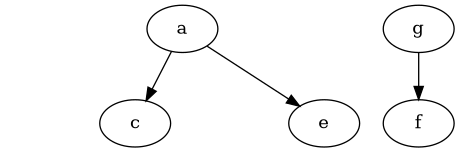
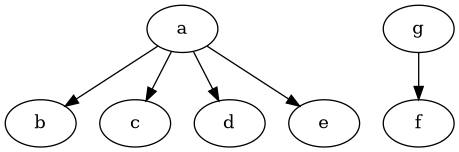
  digraph {
    node [Weight=1]
    edge [Weight=2]
+   b [Weight=3]
    a
    c [Weight=2]
+   d
    e
    f [Weight=4]
    g
+   a -> b
    a -> c [Weight=1]
+   a -> d [Weight=3]
    a -> e
    g -> f [Weight=1]
  }
